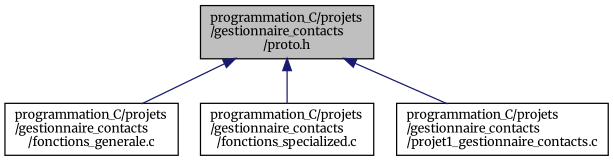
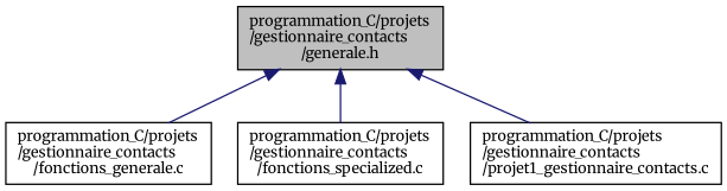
  digraph {
    fontname=Merriweather
    node [color=black fillcolor=white fontname=Merriweather fontsize=10 shape=record style=filled]
    edge [color=midnightblue dir=back fontname=Merriweather fontsize=10 labelfontname=Helvetica labelfontsize=10 style=solid]
-   n1 [fillcolor=grey75 fontcolor=black height=0.2 label="programmation_C/projets\l/gestionnaire_contacts\l/proto.h" width=0.4]
+   n1 [fillcolor=grey75 fontcolor=black height=0.2 label="programmation_C/projets\l/gestionnaire_contacts\l/generale.h" width=0.4]
    n2 [height=0.2 label="programmation_C/projets\l/gestionnaire_contacts\l/fonctions_generale.c" width=0.4]
    n3 [height=0.2 label="programmation_C/projets\l/gestionnaire_contacts\l/fonctions_specialized.c" width=0.4]
    n4 [height=0.2 label="programmation_C/projets\l/gestionnaire_contacts\l/projet1_gestionnaire_contacts.c" width=0.4]
    n1 -> n2
    n1 -> n3
    n1 -> n4
  }
